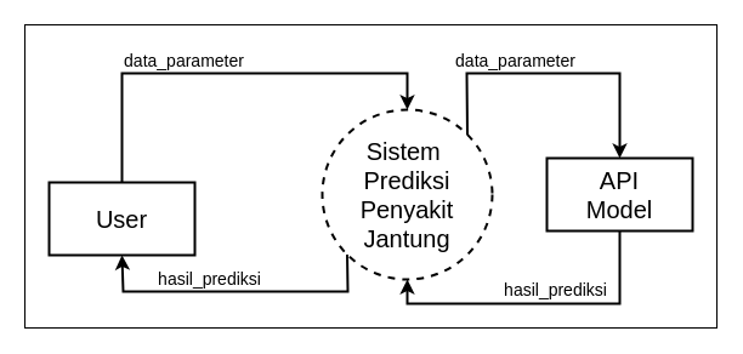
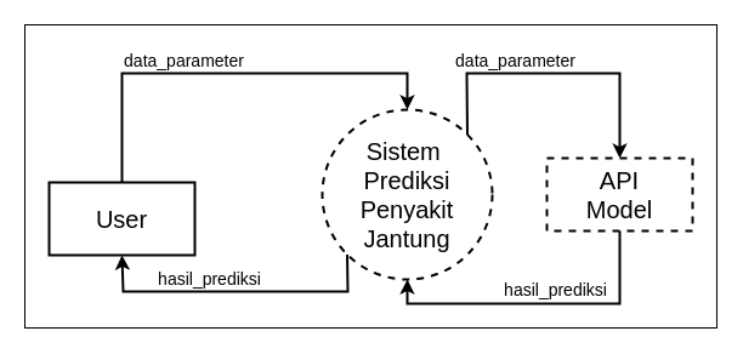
  <mxCell id="0" />
  <mxCell id="1" parent="0" />
  <mxCell id="2" value="" style="group" vertex="1" connectable="0" parent="1"><mxGeometry x="20" y="20" width="570" height="250" as="geometry" /></mxCell>
  <mxCell id="3" value="" style="rounded=0;whiteSpace=wrap;html=1;fontSize=14;strokeWidth=1;verticalAlign=bottom;" vertex="1" parent="2"><mxGeometry width="570" height="250" as="geometry" /></mxCell>
  <mxCell id="4" value="&lt;font style=&quot;font-size: 20px&quot;&gt;Sistem&amp;nbsp;&lt;br&gt;Prediksi&lt;br&gt;Penyakit&lt;br&gt;Jantung&lt;/font&gt;" style="ellipse;whiteSpace=wrap;html=1;aspect=fixed;strokeWidth=2;dashed=1;" parent="2" vertex="1"><mxGeometry x="245" y="70" width="140" height="140" as="geometry" /></mxCell>
  <mxCell id="5" value="" style="endArrow=classic;html=1;exitX=0;exitY=1;exitDx=0;exitDy=0;entryX=0.5;entryY=1;entryDx=0;entryDy=0;strokeWidth=2;rounded=0;" parent="2" source="4" target="9" edge="1"><mxGeometry width="50" height="50" relative="1" as="geometry"><mxPoint x="180" y="140" as="sourcePoint" /><mxPoint x="80.5" y="181" as="targetPoint" /><Array as="points"><mxPoint x="266" y="220" /><mxPoint x="81" y="220" /></Array></mxGeometry></mxCell>
  <mxCell id="6" value="hasil_prediksi" style="edgeLabel;html=1;align=center;verticalAlign=bottom;resizable=0;points=[];fontSize=14;" parent="5" vertex="1" connectable="0"><mxGeometry x="0.179" relative="1" as="geometry"><mxPoint as="offset" /></mxGeometry></mxCell>
  <mxCell id="7" value="" style="endArrow=classic;html=1;exitX=0.5;exitY=0;exitDx=0;exitDy=0;entryX=0.5;entryY=0;entryDx=0;entryDy=0;strokeWidth=2;rounded=0;" parent="2" source="9" target="4" edge="1"><mxGeometry width="50" height="50" relative="1" as="geometry"><mxPoint x="121" y="140.5" as="sourcePoint" /><mxPoint x="240" y="90" as="targetPoint" /><Array as="points"><mxPoint x="80" y="40" /><mxPoint x="315" y="40" /></Array></mxGeometry></mxCell>
  <mxCell id="8" value="data_parameter" style="edgeLabel;html=1;align=center;verticalAlign=bottom;resizable=0;points=[];fontSize=14;" parent="7" vertex="1" connectable="0"><mxGeometry x="-0.331" y="1" relative="1" as="geometry"><mxPoint x="21" y="1" as="offset" /></mxGeometry></mxCell>
  <mxCell id="9" value="&lt;font style=&quot;font-size: 20px&quot;&gt;User&lt;/font&gt;" style="rounded=0;whiteSpace=wrap;html=1;strokeWidth=2;" vertex="1" parent="2"><mxGeometry x="20" y="130" width="120" height="60" as="geometry" /></mxCell>
- <mxCell id="10" value="&lt;font style=&quot;font-size: 20px&quot;&gt;API&lt;br&gt;Model&lt;br&gt;&lt;/font&gt;" style="rounded=0;whiteSpace=wrap;html=1;strokeWidth=2;" vertex="1" parent="2"><mxGeometry x="430" y="110" width="120" height="60" as="geometry" /></mxCell>
+ <mxCell id="10" value="&lt;font style=&quot;font-size: 20px&quot;&gt;API&lt;br&gt;Model&lt;br&gt;&lt;/font&gt;" style="rounded=0;whiteSpace=wrap;html=1;strokeWidth=2;dashed=1;" vertex="1" parent="2"><mxGeometry x="430" y="110" width="120" height="60" as="geometry" /></mxCell>
  <mxCell id="11" value="" style="endArrow=classic;html=1;strokeWidth=2;exitX=1;exitY=0;exitDx=0;exitDy=0;entryX=0.5;entryY=0;entryDx=0;entryDy=0;rounded=0;" edge="1" parent="2" source="4" target="10"><mxGeometry width="50" height="50" relative="1" as="geometry"><mxPoint x="220" y="220" as="sourcePoint" /><mxPoint x="270" y="170" as="targetPoint" /><Array as="points"><mxPoint x="364" y="40" /><mxPoint x="490" y="40" /></Array></mxGeometry></mxCell>
  <mxCell id="12" value="data_parameter" style="edgeLabel;html=1;align=center;verticalAlign=bottom;resizable=0;points=[];fontSize=14;" vertex="1" connectable="0" parent="11"><mxGeometry x="-0.269" relative="1" as="geometry"><mxPoint as="offset" /></mxGeometry></mxCell>
  <mxCell id="13" value="" style="endArrow=classic;html=1;strokeWidth=2;exitX=0.5;exitY=1;exitDx=0;exitDy=0;entryX=0.5;entryY=1;entryDx=0;entryDy=0;rounded=0;" edge="1" parent="2" source="10" target="4"><mxGeometry width="50" height="50" relative="1" as="geometry"><mxPoint x="330" y="160" as="sourcePoint" /><mxPoint x="380" y="110" as="targetPoint" /><Array as="points"><mxPoint x="490" y="230" /><mxPoint x="315" y="230" /></Array></mxGeometry></mxCell>
  <mxCell id="14" value="hasil_prediksi" style="edgeLabel;html=1;align=center;verticalAlign=bottom;resizable=0;points=[];fontSize=14;" vertex="1" connectable="0" parent="13"><mxGeometry x="0.315" y="-2" relative="1" as="geometry"><mxPoint x="54" y="1" as="offset" /></mxGeometry></mxCell>
